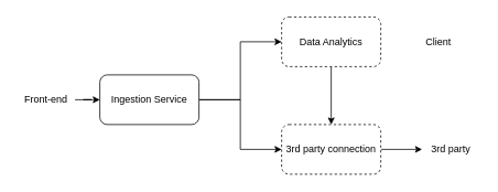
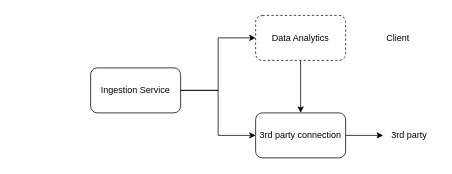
  <mxCell id="0" />
  <mxCell id="1" parent="0" />
  <mxCell id="2" style="edgeStyle=orthogonalEdgeStyle;rounded=0;orthogonalLoop=1;jettySize=auto;html=1;entryX=0;entryY=0.5;entryDx=0;entryDy=0;" edge="1" parent="1" source="4" target="6"><mxGeometry relative="1" as="geometry" /></mxCell>
  <mxCell id="3" style="edgeStyle=orthogonalEdgeStyle;rounded=0;orthogonalLoop=1;jettySize=auto;html=1;entryX=0;entryY=0.5;entryDx=0;entryDy=0;" edge="1" parent="1" source="4" target="8"><mxGeometry relative="1" as="geometry" /></mxCell>
  <mxCell id="4" value="Ingestion Service" style="rounded=1;whiteSpace=wrap;html=1;" vertex="1" parent="1"><mxGeometry x="120" y="90" width="120" height="60" as="geometry" /></mxCell>
  <mxCell id="5" style="edgeStyle=orthogonalEdgeStyle;rounded=0;orthogonalLoop=1;jettySize=auto;html=1;" edge="1" parent="1" source="6" target="8"><mxGeometry relative="1" as="geometry" /></mxCell>
  <mxCell id="6" value="Data Analytics" style="rounded=1;whiteSpace=wrap;html=1;dashed=1;" vertex="1" parent="1"><mxGeometry x="340" y="20" width="120" height="60" as="geometry" /></mxCell>
  <mxCell id="7" style="edgeStyle=orthogonalEdgeStyle;rounded=0;orthogonalLoop=1;jettySize=auto;html=1;" edge="1" parent="1" source="8" target="12"><mxGeometry relative="1" as="geometry" /></mxCell>
- <mxCell id="8" value="3rd party connection" style="rounded=1;whiteSpace=wrap;html=1;dashed=1;" vertex="1" parent="1"><mxGeometry x="340" y="150" width="120" height="60" as="geometry" /></mxCell>
- <mxCell id="9" style="edgeStyle=orthogonalEdgeStyle;rounded=0;orthogonalLoop=1;jettySize=auto;html=1;" edge="1" parent="1" source="10" target="4"><mxGeometry relative="1" as="geometry" /></mxCell>
- <mxCell id="10" value="Front-end" style="text;html=1;strokeColor=none;fillColor=none;align=center;verticalAlign=middle;whiteSpace=wrap;rounded=0;" vertex="1" parent="1"><mxGeometry x="20" y="110" width="70" height="20" as="geometry" /></mxCell>
+ <mxCell id="8" value="3rd party connection" style="rounded=1;whiteSpace=wrap;html=1;" vertex="1" parent="1"><mxGeometry x="340" y="150" width="120" height="60" as="geometry" /></mxCell>
  <mxCell id="11" value="Client" style="text;html=1;strokeColor=none;fillColor=none;align=center;verticalAlign=middle;whiteSpace=wrap;rounded=0;" vertex="1" parent="1"><mxGeometry x="510" y="40" width="40" height="20" as="geometry" /></mxCell>
  <mxCell id="12" value="3rd party" style="text;html=1;strokeColor=none;fillColor=none;align=center;verticalAlign=middle;whiteSpace=wrap;rounded=0;" vertex="1" parent="1"><mxGeometry x="510" y="170" width="70" height="20" as="geometry" /></mxCell>
